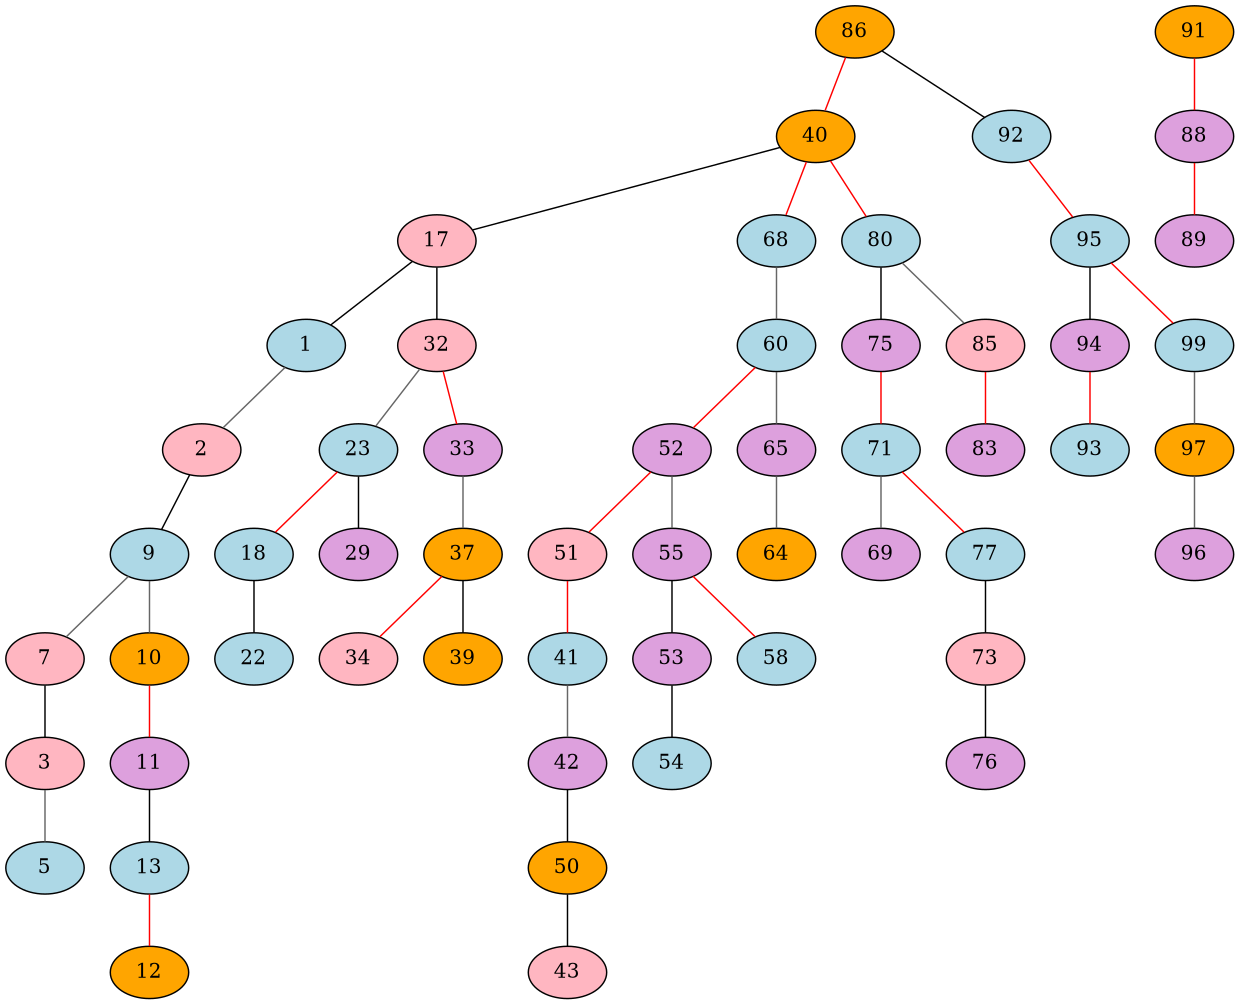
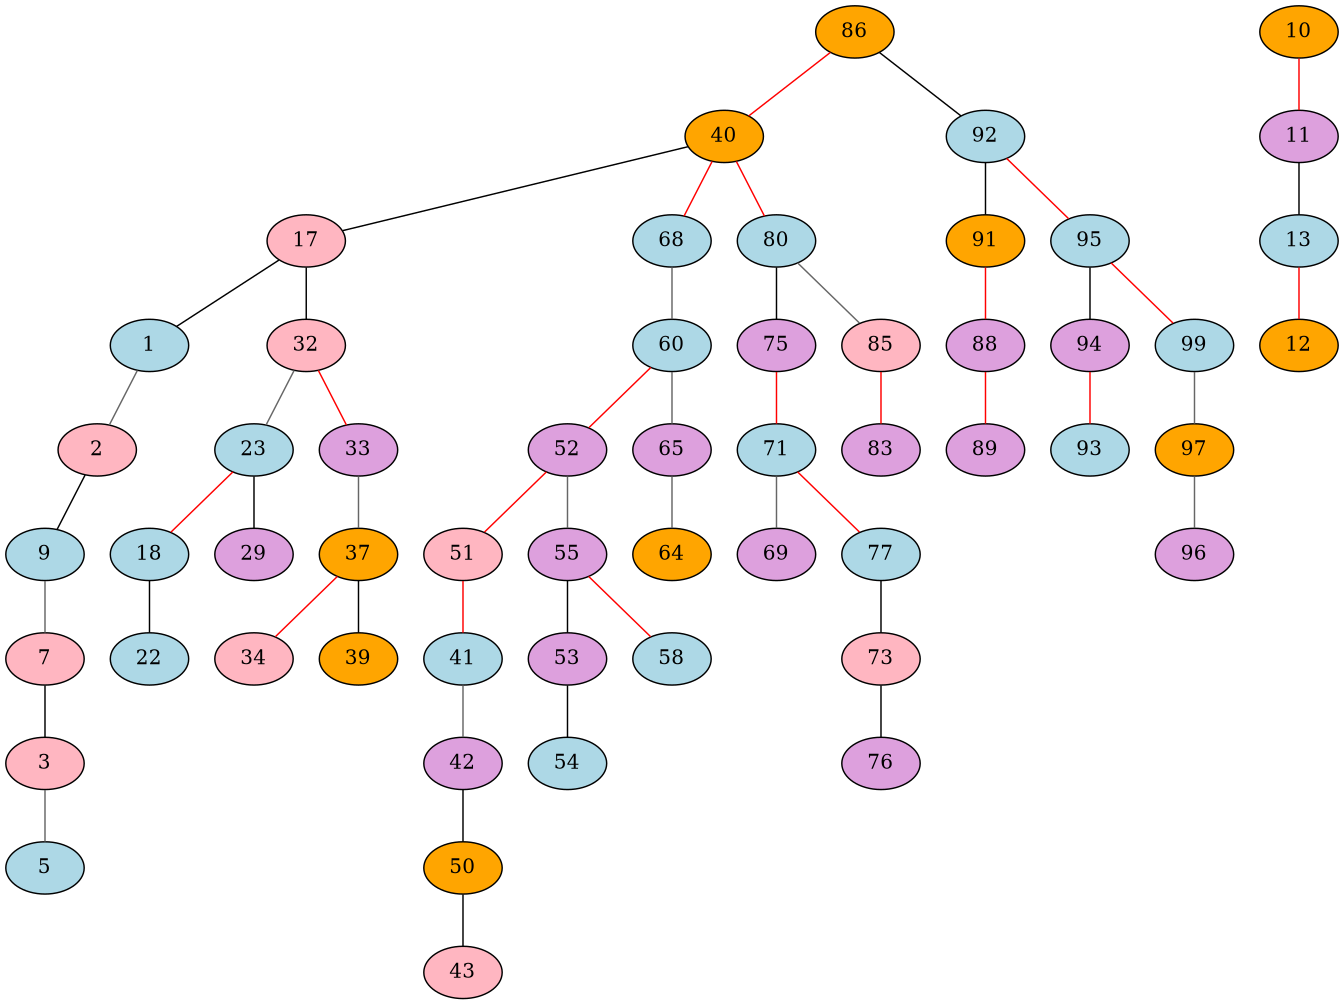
  graph {
    node [fillcolor=lightblue style=filled]
    edge [color=red]
    86 [fillcolor=orange]
    40 [fillcolor=orange]
    92
    17 [fillcolor=lightpink]
    68
    80
    91 [fillcolor=orange]
    95
    1
    32 [fillcolor=lightpink]
    60
    88 [fillcolor=plum]
    94 [fillcolor=plum]
    99
    2 [fillcolor=lightpink]
    23
    33 [fillcolor=plum]
    52 [fillcolor=plum]
    65 [fillcolor=plum]
    n20 [fillcolor=plum label=75]
    85 [fillcolor=lightpink]
    9
    18
    29 [fillcolor=plum]
    37 [fillcolor=orange]
    7 [fillcolor=lightpink]
    10 [fillcolor=orange]
    3 [fillcolor=lightpink]
    11 [fillcolor=plum]
    5
    13
    12 [fillcolor=orange]
    22
    34 [fillcolor=lightpink]
    39 [fillcolor=orange]
    51 [fillcolor=lightpink]
    55 [fillcolor=plum]
    64 [fillcolor=orange]
    71
    83 [fillcolor=plum]
    41
    53 [fillcolor=plum]
    58
    42 [fillcolor=plum]
    54
    50 [fillcolor=orange]
    43 [fillcolor=lightpink]
    69 [fillcolor=plum]
    77
    73 [fillcolor=lightpink]
    76 [fillcolor=plum]
    89 [fillcolor=plum]
    93
    97 [fillcolor=orange]
    96 [fillcolor=plum]
    86 -- 40
    86 -- 92 [color=black]
    40 -- 17 [color=black]
    40 -- 68
    40 -- 80
+   92 -- 91 [color=black]
    92 -- 95
    17 -- 1 [color=black]
    17 -- 32 [color=black]
    68 -- 60 [color=gray40]
    80 -- n20 [color=black]
    80 -- 85 [color=gray40]
    91 -- 88
    95 -- 94 [color=black]
    95 -- 99
    1 -- 2 [color=gray40]
    32 -- 23 [color=gray40]
    32 -- 33
    60 -- 52
    60 -- 65 [color=gray40]
    88 -- 89
    94 -- 93
    99 -- 97 [color=gray40]
    2 -- 9 [color=black]
    23 -- 18
    23 -- 29 [color=black]
    33 -- 37 [color=gray40]
    52 -- 51
    52 -- 55 [color=gray40]
    65 -- 64 [color=gray40]
    n20 -- 71
    85 -- 83
    9 -- 7 [color=gray40]
-   9 -- 10 [color=gray40]
    18 -- 22 [color=black]
    37 -- 34
    37 -- 39 [color=black]
    7 -- 3 [color=black]
    10 -- 11
    3 -- 5 [color=gray40]
    11 -- 13 [color=black]
    13 -- 12
    51 -- 41
    55 -- 53 [color=black]
    55 -- 58
    71 -- 69 [color=gray40]
    71 -- 77
    41 -- 42 [color=gray40]
    53 -- 54 [color=black]
    42 -- 50 [color=black]
    50 -- 43 [color=black]
    77 -- 73 [color=black]
    73 -- 76 [color=black]
    97 -- 96 [color=gray40]
  }
